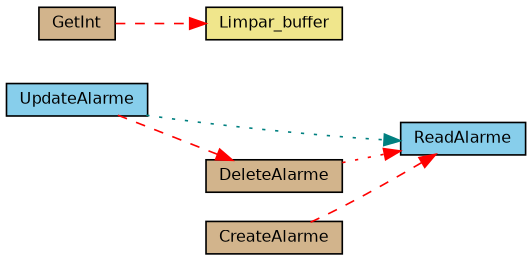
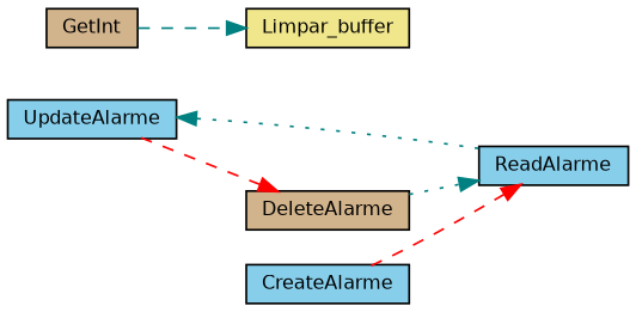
  digraph {
    rankdir=LR
    node [color=black fillcolor=tan fontname=Helvetica fontsize=10 shape=record style=filled]
    edge [color=teal fontname=Helvetica fontsize=10 labelfontname=Helvetica labelfontsize=10 style=dashed]
    n1 [fillcolor=skyblue fontcolor=black height=0.2 label=UpdateAlarme width=0.4]
    n2 [fillcolor=skyblue height=0.2 label=ReadAlarme width=0.4]
    n3 [height=0.2 label=DeleteAlarme width=0.4]
-   n4 [height=0.2 label=CreateAlarme width=0.4]
+   n4 [fillcolor=skyblue height=0.2 label=CreateAlarme width=0.4]
    n5 [height=0.2 label=GetInt width=0.4]
    n6 [fillcolor=khaki height=0.2 label=Limpar_buffer width=0.4]
-   n1 -> n2 [style=dotted]
+   n2 -> n1 [style=dotted]
    n1 -> n3 [color=red]
-   n3 -> n2 [color=red style=dotted]
+   n3 -> n2 [style=dotted]
    n4 -> n2 [color=red]
-   n5 -> n6 [color=red]
+   n5 -> n6
  }
